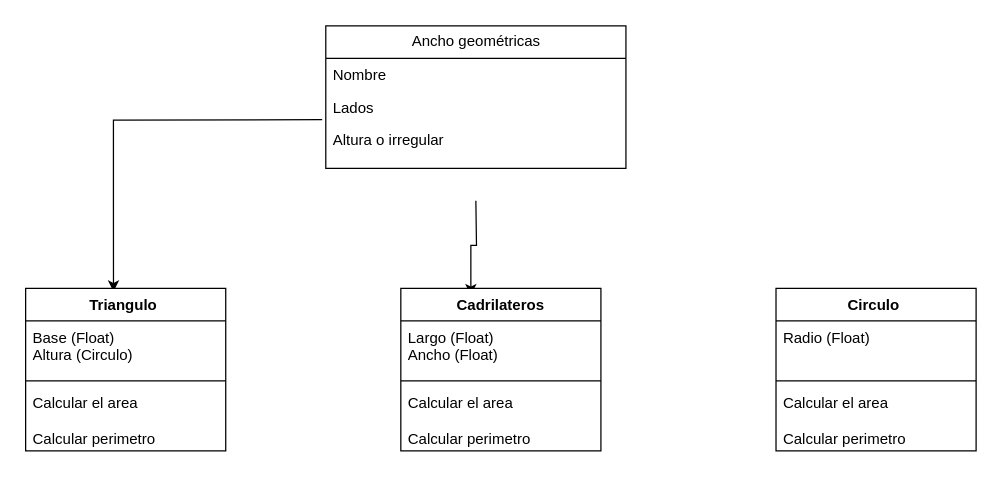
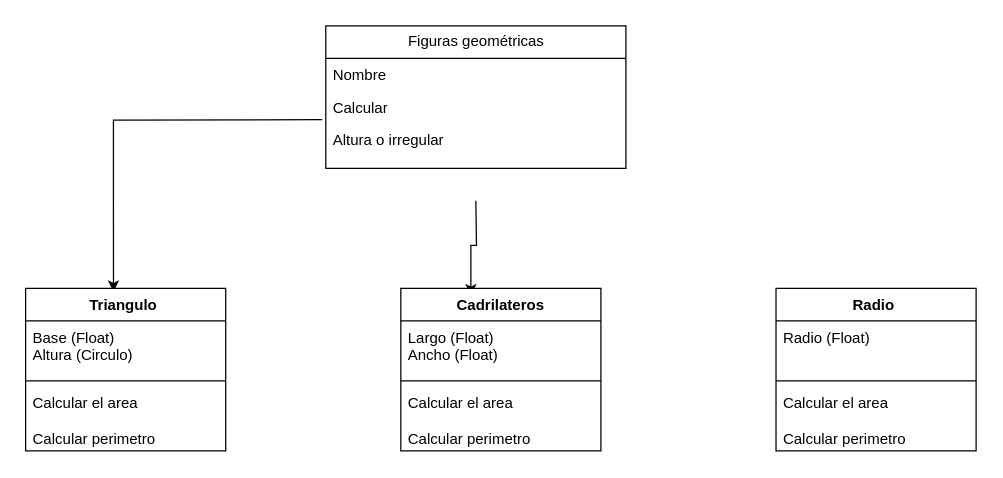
  <mxCell id="0" />
  <mxCell id="1" parent="0" />
- <mxCell id="2" value="Ancho geométricas" style="swimlane;fontStyle=0;childLayout=stackLayout;horizontal=1;startSize=26;fillColor=none;horizontalStack=0;resizeParent=1;resizeParentMax=0;resizeLast=0;collapsible=1;marginBottom=0;html=1;" vertex="1" parent="1"><mxGeometry x="260" y="20" width="240" height="114" as="geometry" /></mxCell>
+ <mxCell id="2" value="Figuras geométricas" style="swimlane;fontStyle=0;childLayout=stackLayout;horizontal=1;startSize=26;fillColor=none;horizontalStack=0;resizeParent=1;resizeParentMax=0;resizeLast=0;collapsible=1;marginBottom=0;html=1;" vertex="1" parent="1"><mxGeometry x="260" y="20" width="240" height="114" as="geometry" /></mxCell>
  <mxCell id="3" value="Nombre" style="text;strokeColor=none;fillColor=none;align=left;verticalAlign=top;spacingLeft=4;spacingRight=4;overflow=hidden;rotatable=0;points=[[0,0.5],[1,0.5]];portConstraint=eastwest;whiteSpace=wrap;html=1;" vertex="1" parent="2"><mxGeometry y="26" width="240" height="26" as="geometry" /></mxCell>
- <mxCell id="4" value="Lados" style="text;strokeColor=none;fillColor=none;align=left;verticalAlign=top;spacingLeft=4;spacingRight=4;overflow=hidden;rotatable=0;points=[[0,0.5],[1,0.5]];portConstraint=eastwest;whiteSpace=wrap;html=1;" vertex="1" parent="2"><mxGeometry y="52" width="240" height="26" as="geometry" /></mxCell>
+ <mxCell id="4" value="Calcular" style="text;strokeColor=none;fillColor=none;align=left;verticalAlign=top;spacingLeft=4;spacingRight=4;overflow=hidden;rotatable=0;points=[[0,0.5],[1,0.5]];portConstraint=eastwest;whiteSpace=wrap;html=1;" vertex="1" parent="2"><mxGeometry y="52" width="240" height="26" as="geometry" /></mxCell>
  <mxCell id="5" value="Altura o irregular" style="text;strokeColor=none;fillColor=none;align=left;verticalAlign=top;spacingLeft=4;spacingRight=4;overflow=hidden;rotatable=0;points=[[0,0.5],[1,0.5]];portConstraint=eastwest;whiteSpace=wrap;html=1;" vertex="1" parent="2"><mxGeometry y="78" width="240" height="36" as="geometry" /></mxCell>
  <mxCell id="6" value="" style="edgeStyle=orthogonalEdgeStyle;rounded=0;orthogonalLoop=1;jettySize=auto;html=1;exitX=-0.012;exitY=-0.115;exitDx=0;exitDy=0;exitPerimeter=0;entryX=0.439;entryY=0.02;entryDx=0;entryDy=0;entryPerimeter=0;" edge="1" parent="1" target="8"><mxGeometry relative="1" as="geometry"><mxPoint x="257.12" y="95.01" as="sourcePoint" /><mxPoint x="90" y="244" as="targetPoint" /></mxGeometry></mxCell>
  <mxCell id="7" value="" style="edgeStyle=orthogonalEdgeStyle;rounded=0;orthogonalLoop=1;jettySize=auto;html=1;entryX=0.35;entryY=0.042;entryDx=0;entryDy=0;entryPerimeter=0;" edge="1" parent="1" target="12"><mxGeometry relative="1" as="geometry"><mxPoint x="380" y="160" as="sourcePoint" /><mxPoint x="394" y="245" as="targetPoint" /></mxGeometry></mxCell>
  <mxCell id="8" value="Triangulo&amp;nbsp;&lt;div&gt;&lt;br&gt;&lt;/div&gt;" style="swimlane;fontStyle=1;align=center;verticalAlign=top;childLayout=stackLayout;horizontal=1;startSize=26;horizontalStack=0;resizeParent=1;resizeParentMax=0;resizeLast=0;collapsible=1;marginBottom=0;whiteSpace=wrap;html=1;" vertex="1" parent="1"><mxGeometry x="20" y="230" width="160" height="130" as="geometry" /></mxCell>
  <mxCell id="9" value="Base (Float)&lt;div&gt;Altura (Circulo)&lt;/div&gt;" style="text;strokeColor=none;fillColor=none;align=left;verticalAlign=top;spacingLeft=4;spacingRight=4;overflow=hidden;rotatable=0;points=[[0,0.5],[1,0.5]];portConstraint=eastwest;whiteSpace=wrap;html=1;" vertex="1" parent="8"><mxGeometry y="26" width="160" height="44" as="geometry" /></mxCell>
  <mxCell id="10" value="" style="line;strokeWidth=1;fillColor=none;align=left;verticalAlign=middle;spacingTop=-1;spacingLeft=3;spacingRight=3;rotatable=0;labelPosition=right;points=[];portConstraint=eastwest;strokeColor=inherit;" vertex="1" parent="8"><mxGeometry y="70" width="160" height="8" as="geometry" /></mxCell>
  <mxCell id="11" value="Calcular el area&lt;div&gt;&lt;br&gt;&lt;div&gt;Calcular perimetro&lt;/div&gt;&lt;/div&gt;" style="text;strokeColor=none;fillColor=none;align=left;verticalAlign=top;spacingLeft=4;spacingRight=4;overflow=hidden;rotatable=0;points=[[0,0.5],[1,0.5]];portConstraint=eastwest;whiteSpace=wrap;html=1;" vertex="1" parent="8"><mxGeometry y="78" width="160" height="52" as="geometry" /></mxCell>
  <mxCell id="12" value="&lt;div&gt;Cadrilateros&lt;/div&gt;" style="swimlane;fontStyle=1;align=center;verticalAlign=top;childLayout=stackLayout;horizontal=1;startSize=26;horizontalStack=0;resizeParent=1;resizeParentMax=0;resizeLast=0;collapsible=1;marginBottom=0;whiteSpace=wrap;html=1;" vertex="1" parent="1"><mxGeometry x="320" y="230" width="160" height="130" as="geometry" /></mxCell>
  <mxCell id="13" value="Largo (Float)&lt;div&gt;Ancho (Float)&lt;/div&gt;" style="text;strokeColor=none;fillColor=none;align=left;verticalAlign=top;spacingLeft=4;spacingRight=4;overflow=hidden;rotatable=0;points=[[0,0.5],[1,0.5]];portConstraint=eastwest;whiteSpace=wrap;html=1;" vertex="1" parent="12"><mxGeometry y="26" width="160" height="44" as="geometry" /></mxCell>
  <mxCell id="14" value="" style="line;strokeWidth=1;fillColor=none;align=left;verticalAlign=middle;spacingTop=-1;spacingLeft=3;spacingRight=3;rotatable=0;labelPosition=right;points=[];portConstraint=eastwest;strokeColor=inherit;" vertex="1" parent="12"><mxGeometry y="70" width="160" height="8" as="geometry" /></mxCell>
  <mxCell id="15" value="Calcular el area&lt;div&gt;&lt;br&gt;&lt;div&gt;Calcular perimetro&lt;/div&gt;&lt;/div&gt;" style="text;strokeColor=none;fillColor=none;align=left;verticalAlign=top;spacingLeft=4;spacingRight=4;overflow=hidden;rotatable=0;points=[[0,0.5],[1,0.5]];portConstraint=eastwest;whiteSpace=wrap;html=1;" vertex="1" parent="12"><mxGeometry y="78" width="160" height="52" as="geometry" /></mxCell>
- <mxCell id="16" value="&lt;div&gt;Circulo&amp;nbsp;&lt;/div&gt;" style="swimlane;fontStyle=1;align=center;verticalAlign=top;childLayout=stackLayout;horizontal=1;startSize=26;horizontalStack=0;resizeParent=1;resizeParentMax=0;resizeLast=0;collapsible=1;marginBottom=0;whiteSpace=wrap;html=1;" vertex="1" parent="1"><mxGeometry x="620" y="230" width="160" height="130" as="geometry" /></mxCell>
+ <mxCell id="16" value="&lt;div&gt;Radio&amp;nbsp;&lt;/div&gt;" style="swimlane;fontStyle=1;align=center;verticalAlign=top;childLayout=stackLayout;horizontal=1;startSize=26;horizontalStack=0;resizeParent=1;resizeParentMax=0;resizeLast=0;collapsible=1;marginBottom=0;whiteSpace=wrap;html=1;" vertex="1" parent="1"><mxGeometry x="620" y="230" width="160" height="130" as="geometry" /></mxCell>
  <mxCell id="17" value="Radio (Float)" style="text;strokeColor=none;fillColor=none;align=left;verticalAlign=top;spacingLeft=4;spacingRight=4;overflow=hidden;rotatable=0;points=[[0,0.5],[1,0.5]];portConstraint=eastwest;whiteSpace=wrap;html=1;" vertex="1" parent="16"><mxGeometry y="26" width="160" height="44" as="geometry" /></mxCell>
  <mxCell id="18" value="" style="line;strokeWidth=1;fillColor=none;align=left;verticalAlign=middle;spacingTop=-1;spacingLeft=3;spacingRight=3;rotatable=0;labelPosition=right;points=[];portConstraint=eastwest;strokeColor=inherit;" vertex="1" parent="16"><mxGeometry y="70" width="160" height="8" as="geometry" /></mxCell>
  <mxCell id="19" value="Calcular el area&amp;nbsp;&lt;div&gt;&lt;br&gt;&lt;/div&gt;&lt;div&gt;Calcular perimetro&lt;/div&gt;" style="text;strokeColor=none;fillColor=none;align=left;verticalAlign=top;spacingLeft=4;spacingRight=4;overflow=hidden;rotatable=0;points=[[0,0.5],[1,0.5]];portConstraint=eastwest;whiteSpace=wrap;html=1;" vertex="1" parent="16"><mxGeometry y="78" width="160" height="52" as="geometry" /></mxCell>
